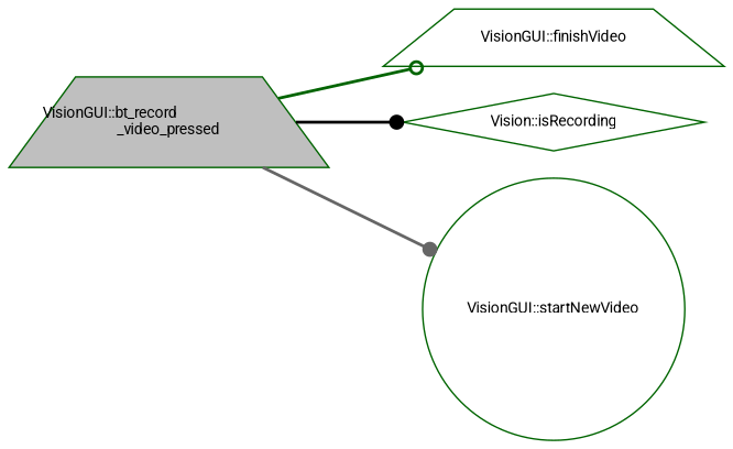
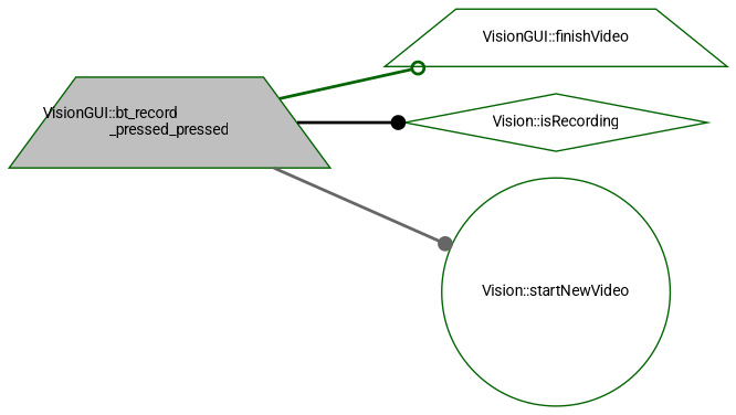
  digraph {
    fontname=Roboto
    rankdir=LR
    node [color=darkgreen fillcolor=white fontname=Roboto fontsize=10 shape=trapezium style=filled]
    edge [arrowhead=dot fontname=Roboto fontsize=10 labelfontname=Helvetica labelfontsize=10 style=bold]
-   n1 [fillcolor=grey75 fontcolor=black height=0.2 label="VisionGUI::bt_record\l_video_pressed" width=0.4]
+   n1 [fillcolor=grey75 fontcolor=black height=0.2 label="VisionGUI::bt_record\l_pressed_pressed" width=0.4]
    n2 [height=0.2 label="VisionGUI::finishVideo" width=0.4]
    n3 [height=0.2 label="Vision::isRecording" shape=diamond width=0.4]
-   n4 [height=0.2 label="VisionGUI::startNewVideo" shape=circle width=0.4]
+   n4 [height=0.2 label="Vision::startNewVideo" shape=circle width=0.4]
    n1 -> n2 [arrowhead=odot color=darkgreen]
    n1 -> n3 [color=black]
    n1 -> n4 [color=gray40]
  }
